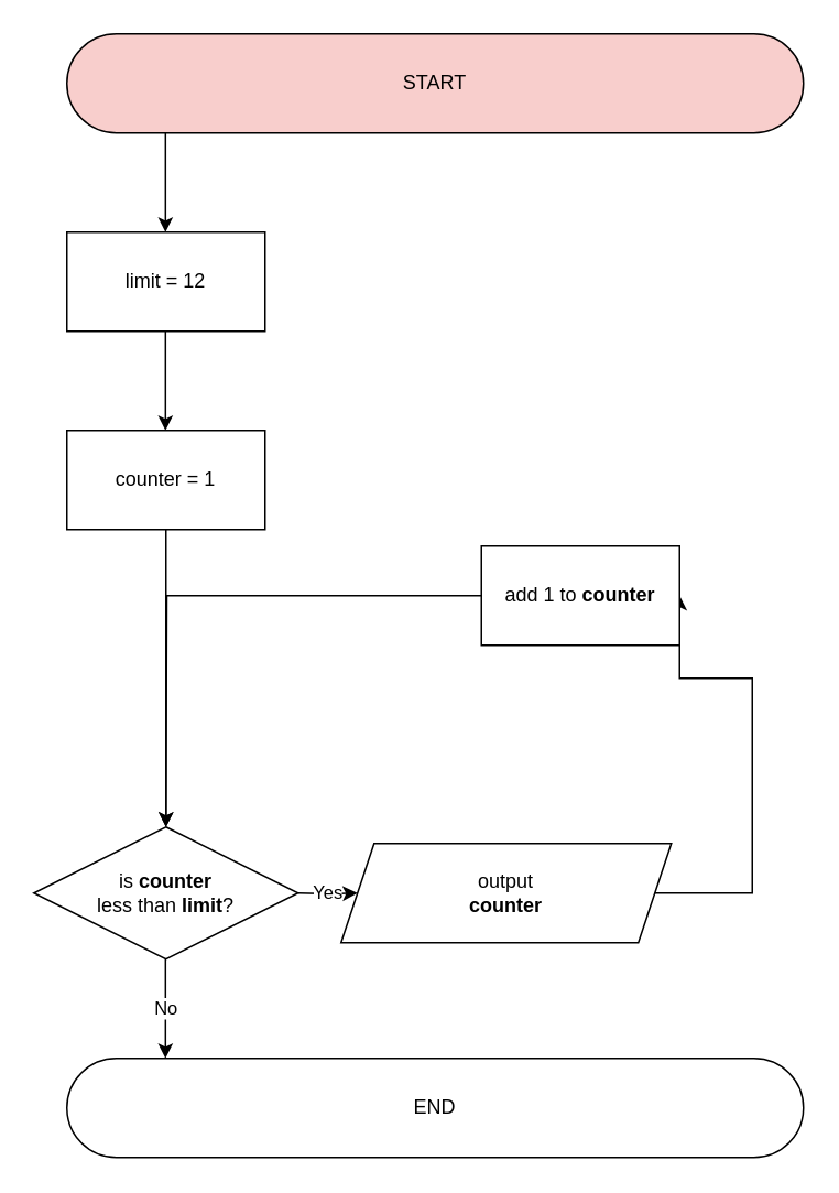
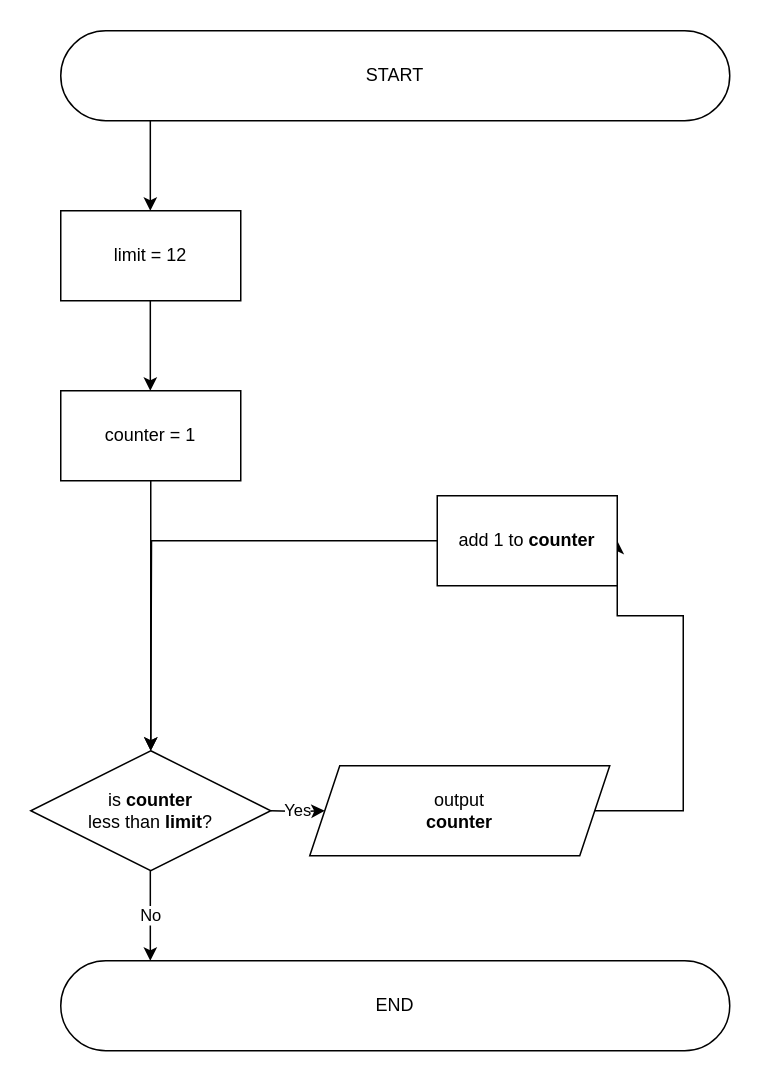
  <mxCell id="0" />
  <mxCell id="1" parent="0" />
- <mxCell id="2" value="START" style="rounded=1;whiteSpace=wrap;html=1;arcSize=50;fillColor=#f8cecc;" parent="1" vertex="1"><mxGeometry x="40" y="20" width="446" height="60" as="geometry" /></mxCell>
+ <mxCell id="2" value="START" style="rounded=1;whiteSpace=wrap;html=1;arcSize=50;" parent="1" vertex="1"><mxGeometry x="40" y="20" width="446" height="60" as="geometry" /></mxCell>
  <mxCell id="3" value="is&lt;b&gt; counter&lt;/b&gt;&lt;br&gt;less than&lt;b&gt; limit&lt;/b&gt;?" style="rhombus;whiteSpace=wrap;html=1;" parent="1" vertex="1"><mxGeometry x="20" y="500" width="160" height="80" as="geometry" /></mxCell>
  <mxCell id="4" style="edgeStyle=orthogonalEdgeStyle;rounded=0;orthogonalLoop=1;jettySize=auto;html=1;exitX=1;exitY=0.5;exitDx=0;exitDy=0;entryX=1;entryY=0.5;entryDx=0;entryDy=0;" parent="1" source="5" target="15" edge="1"><mxGeometry relative="1" as="geometry"><Array as="points"><mxPoint x="455" y="540" /><mxPoint x="455" y="410" /></Array><mxPoint x="410" y="420" as="targetPoint" /></mxGeometry></mxCell>
  <mxCell id="5" value="output&lt;br&gt;&lt;b&gt;counter&lt;/b&gt;" style="shape=parallelogram;perimeter=parallelogramPerimeter;whiteSpace=wrap;html=1;fixedSize=1;" parent="1" vertex="1"><mxGeometry x="206" y="510" width="200" height="60" as="geometry" /></mxCell>
  <mxCell id="6" value="No" style="edgeStyle=orthogonalEdgeStyle;rounded=0;orthogonalLoop=1;jettySize=auto;html=1;exitX=0.5;exitY=1;exitDx=0;exitDy=0;entryX=0.5;entryY=0;entryDx=0;entryDy=0;" parent="1" edge="1"><mxGeometry relative="1" as="geometry"><mxPoint x="99.71" y="580" as="sourcePoint" /><mxPoint x="99.71" y="640" as="targetPoint" /></mxGeometry></mxCell>
  <mxCell id="7" style="edgeStyle=orthogonalEdgeStyle;rounded=0;orthogonalLoop=1;jettySize=auto;html=1;exitX=0.5;exitY=1;exitDx=0;exitDy=0;entryX=0.5;entryY=0;entryDx=0;entryDy=0;" parent="1" edge="1"><mxGeometry relative="1" as="geometry"><mxPoint x="99.71" y="80" as="sourcePoint" /><mxPoint x="99.71" y="140" as="targetPoint" /></mxGeometry></mxCell>
  <mxCell id="8" value="Yes" style="edgeStyle=orthogonalEdgeStyle;rounded=0;orthogonalLoop=1;jettySize=auto;html=1;exitX=0.5;exitY=1;exitDx=0;exitDy=0;" parent="1" target="5" edge="1"><mxGeometry relative="1" as="geometry"><mxPoint x="180" y="540" as="sourcePoint" /><mxPoint x="236" y="580" as="targetPoint" /></mxGeometry></mxCell>
  <mxCell id="9" value="END" style="rounded=1;whiteSpace=wrap;html=1;arcSize=50;" parent="1" vertex="1"><mxGeometry x="40" y="640" width="446" height="60" as="geometry" /></mxCell>
  <mxCell id="10" value="limit = 12" style="rounded=0;whiteSpace=wrap;html=1;" parent="1" vertex="1"><mxGeometry x="40" y="140" width="120" height="60" as="geometry" /></mxCell>
  <mxCell id="11" style="edgeStyle=orthogonalEdgeStyle;rounded=0;orthogonalLoop=1;jettySize=auto;html=1;exitX=0.5;exitY=1;exitDx=0;exitDy=0;entryX=0.5;entryY=0;entryDx=0;entryDy=0;" parent="1" edge="1"><mxGeometry relative="1" as="geometry"><mxPoint x="99.71" y="200" as="sourcePoint" /><mxPoint x="99.71" y="260" as="targetPoint" /></mxGeometry></mxCell>
  <mxCell id="12" style="edgeStyle=orthogonalEdgeStyle;rounded=0;orthogonalLoop=1;jettySize=auto;html=1;exitX=0.5;exitY=1;exitDx=0;exitDy=0;entryX=0.5;entryY=0;entryDx=0;entryDy=0;" parent="1" source="13" target="3" edge="1"><mxGeometry relative="1" as="geometry" /></mxCell>
  <mxCell id="13" value="counter = 1" style="rounded=0;whiteSpace=wrap;html=1;" parent="1" vertex="1"><mxGeometry x="40" y="260" width="120" height="60" as="geometry" /></mxCell>
  <mxCell id="14" style="edgeStyle=orthogonalEdgeStyle;rounded=0;orthogonalLoop=1;jettySize=auto;html=1;exitX=0;exitY=0.5;exitDx=0;exitDy=0;" parent="1" source="15" edge="1"><mxGeometry relative="1" as="geometry"><mxPoint x="100" y="500" as="targetPoint" /></mxGeometry></mxCell>
  <mxCell id="15" value="add 1 to &lt;b&gt;counter&lt;/b&gt;" style="rounded=0;whiteSpace=wrap;html=1;" parent="1" vertex="1"><mxGeometry x="291" y="330" width="120" height="60" as="geometry" /></mxCell>
